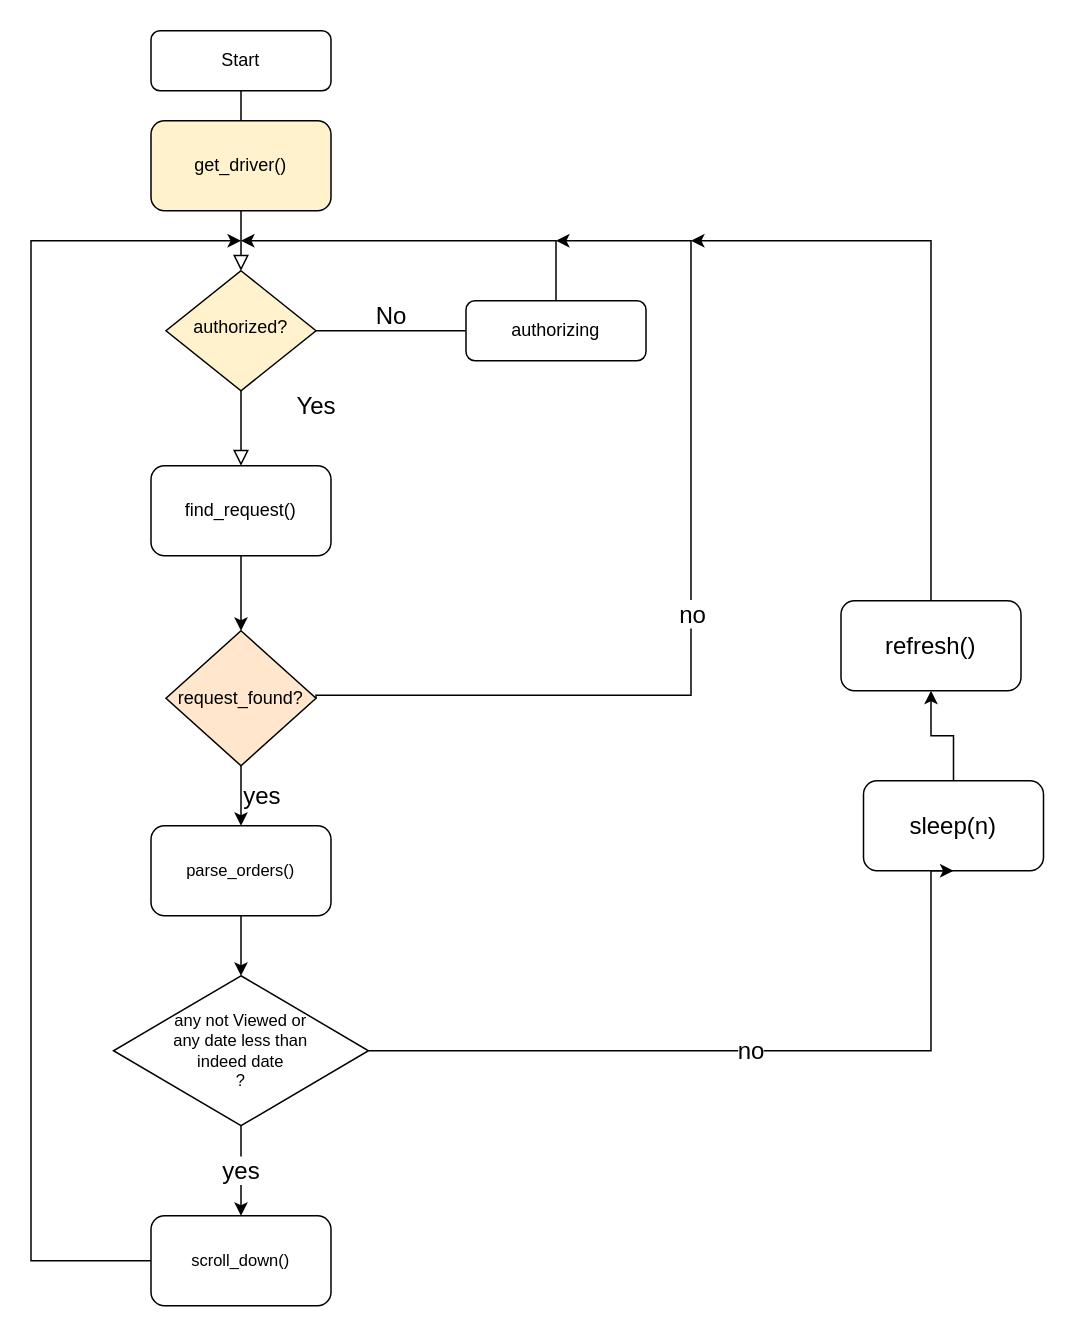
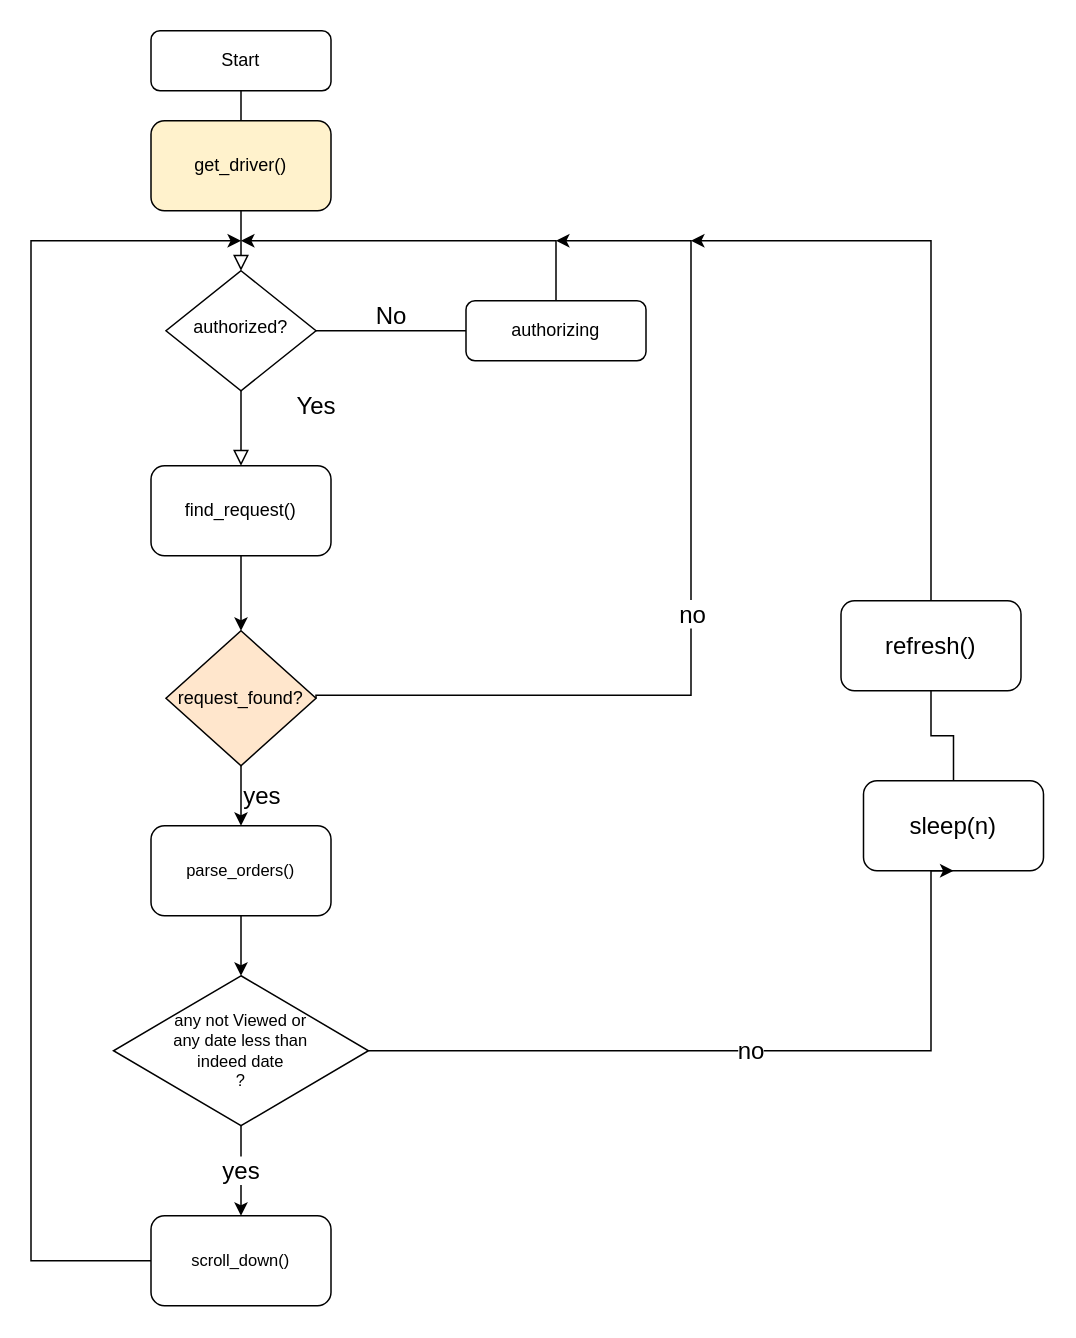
  <mxCell id="0" />
  <mxCell id="1" parent="0" />
  <mxCell id="2" value="" style="rounded=0;html=1;jettySize=auto;orthogonalLoop=1;fontSize=11;endArrow=block;endFill=0;endSize=8;strokeWidth=1;shadow=0;labelBackgroundColor=none;edgeStyle=orthogonalEdgeStyle;" parent="1" source="3" target="6" edge="1"><mxGeometry relative="1" as="geometry" /></mxCell>
  <mxCell id="3" value="Start" style="rounded=1;whiteSpace=wrap;html=1;fontSize=12;glass=0;strokeWidth=1;shadow=0;" parent="1" vertex="1"><mxGeometry x="100" y="20" width="120" height="40" as="geometry" /></mxCell>
  <mxCell id="4" value="Yes" style="rounded=0;html=1;jettySize=auto;orthogonalLoop=1;fontSize=16;endArrow=block;endFill=0;endSize=8;strokeWidth=1;shadow=0;labelBackgroundColor=none;edgeStyle=orthogonalEdgeStyle;" parent="1" source="6" edge="1"><mxGeometry x="-0.6" y="50" relative="1" as="geometry"><mxPoint as="offset" /><mxPoint x="160" y="310" as="targetPoint" /></mxGeometry></mxCell>
  <mxCell id="5" value="No" style="edgeStyle=orthogonalEdgeStyle;rounded=0;jettySize=auto;orthogonalLoop=1;fontSize=16;endArrow=none;endFill=0;endSize=8;strokeWidth=1;shadow=0;labelBackgroundColor=none;html=1;" parent="1" source="6" target="8" edge="1"><mxGeometry y="10" relative="1" as="geometry"><mxPoint as="offset" /></mxGeometry></mxCell>
- <mxCell id="6" value="authorized?&lt;br&gt;" style="rhombus;whiteSpace=wrap;html=1;shadow=0;fontFamily=Helvetica;fontSize=12;align=center;strokeWidth=1;spacing=6;spacingTop=-4;fillColor=#fff2cc;" parent="1" vertex="1"><mxGeometry x="110" y="180" width="100" height="80" as="geometry" /></mxCell>
+ <mxCell id="6" value="authorized?&lt;br&gt;" style="rhombus;whiteSpace=wrap;html=1;shadow=0;fontFamily=Helvetica;fontSize=12;align=center;strokeWidth=1;spacing=6;spacingTop=-4;" parent="1" vertex="1"><mxGeometry x="110" y="180" width="100" height="80" as="geometry" /></mxCell>
  <mxCell id="7" style="edgeStyle=orthogonalEdgeStyle;rounded=0;orthogonalLoop=1;jettySize=auto;html=1;exitX=0.5;exitY=0;exitDx=0;exitDy=0;" edge="1" parent="1" source="8"><mxGeometry relative="1" as="geometry"><mxPoint x="160" y="160" as="targetPoint" /><Array as="points"><mxPoint x="370" y="160" /></Array></mxGeometry></mxCell>
  <mxCell id="8" value="authorizing&lt;br&gt;" style="rounded=1;whiteSpace=wrap;html=1;fontSize=12;glass=0;strokeWidth=1;shadow=0;" parent="1" vertex="1"><mxGeometry x="310" y="200" width="120" height="40" as="geometry" /></mxCell>
  <mxCell id="9" value="get_driver()" style="rounded=1;whiteSpace=wrap;html=1;fillColor=#fff2cc;" vertex="1" parent="1"><mxGeometry x="100" y="80" width="120" height="60" as="geometry" /></mxCell>
  <mxCell id="10" style="edgeStyle=orthogonalEdgeStyle;rounded=0;orthogonalLoop=1;jettySize=auto;html=1;exitX=0.5;exitY=1;exitDx=0;exitDy=0;entryX=0.5;entryY=0;entryDx=0;entryDy=0;" edge="1" parent="1" source="11" target="15"><mxGeometry relative="1" as="geometry"><mxPoint x="160" y="450" as="targetPoint" /></mxGeometry></mxCell>
  <mxCell id="11" value="find_request()&lt;br&gt;" style="rounded=1;whiteSpace=wrap;html=1;" vertex="1" parent="1"><mxGeometry x="100" y="310" width="120" height="60" as="geometry" /></mxCell>
  <mxCell id="12" style="edgeStyle=orthogonalEdgeStyle;rounded=0;orthogonalLoop=1;jettySize=auto;html=1;exitX=1;exitY=0.5;exitDx=0;exitDy=0;sketch=0;shadow=0;fontSize=11;" edge="1" parent="1" source="15"><mxGeometry relative="1" as="geometry"><mxPoint x="370" y="160" as="targetPoint" /><Array as="points"><mxPoint x="210" y="463" /><mxPoint x="460" y="463" /><mxPoint x="460" y="160" /></Array></mxGeometry></mxCell>
  <mxCell id="13" value="no" style="edgeLabel;html=1;align=center;verticalAlign=middle;resizable=0;points=[];fontSize=16;" vertex="1" connectable="0" parent="12"><mxGeometry x="-0.019" relative="1" as="geometry"><mxPoint y="9" as="offset" /></mxGeometry></mxCell>
  <mxCell id="14" value="yes" style="edgeStyle=orthogonalEdgeStyle;rounded=0;sketch=0;orthogonalLoop=1;jettySize=auto;exitX=0.5;exitY=1;exitDx=0;exitDy=0;shadow=0;fontSize=16;entryX=0.5;entryY=0;entryDx=0;entryDy=0;align=left;html=1;" edge="1" parent="1" source="15" target="17"><mxGeometry relative="1" as="geometry"><mxPoint x="160" y="555" as="targetPoint" /><mxPoint as="offset" /></mxGeometry></mxCell>
  <mxCell id="15" value="request_found?&lt;br&gt;" style="rhombus;whiteSpace=wrap;html=1;fillColor=#ffe6cc;" vertex="1" parent="1"><mxGeometry x="110" y="420" width="100" height="90" as="geometry" /></mxCell>
  <mxCell id="16" style="edgeStyle=orthogonalEdgeStyle;rounded=0;sketch=0;orthogonalLoop=1;jettySize=auto;html=1;exitX=0.5;exitY=1;exitDx=0;exitDy=0;shadow=0;fontSize=11;" edge="1" parent="1" source="17"><mxGeometry relative="1" as="geometry"><mxPoint x="160" y="650" as="targetPoint" /></mxGeometry></mxCell>
  <mxCell id="17" value="parse_orders()" style="rounded=1;whiteSpace=wrap;html=1;fontSize=11;" vertex="1" parent="1"><mxGeometry x="100" y="550" width="120" height="60" as="geometry" /></mxCell>
  <mxCell id="18" value="yes" style="edgeStyle=orthogonalEdgeStyle;rounded=0;sketch=0;orthogonalLoop=1;jettySize=auto;html=1;exitX=0.5;exitY=1;exitDx=0;exitDy=0;entryX=0.5;entryY=0;entryDx=0;entryDy=0;shadow=0;fontSize=16;" edge="1" parent="1" source="20" target="22"><mxGeometry relative="1" as="geometry"><Array as="points"><mxPoint x="160" y="770" /><mxPoint x="160" y="770" /></Array></mxGeometry></mxCell>
  <mxCell id="19" value="no&lt;br&gt;" style="edgeStyle=orthogonalEdgeStyle;rounded=0;sketch=0;orthogonalLoop=1;jettySize=auto;html=1;exitX=1;exitY=0.5;exitDx=0;exitDy=0;shadow=0;fontFamily=Helvetica;fontSize=16;fontColor=default;entryX=0.5;entryY=1;entryDx=0;entryDy=0;" edge="1" parent="1" source="20" target="24"><mxGeometry relative="1" as="geometry"><mxPoint x="360" y="580" as="targetPoint" /><Array as="points"><mxPoint x="620" y="700" /></Array></mxGeometry></mxCell>
  <mxCell id="20" value="any not Viewed or&lt;br&gt;any date less than &lt;br&gt;indeed date&lt;br&gt;?" style="rhombus;whiteSpace=wrap;html=1;fontSize=11;" vertex="1" parent="1"><mxGeometry x="75" y="650" width="170" height="100" as="geometry" /></mxCell>
  <mxCell id="21" style="edgeStyle=orthogonalEdgeStyle;rounded=0;sketch=0;orthogonalLoop=1;jettySize=auto;html=1;exitX=0;exitY=0.5;exitDx=0;exitDy=0;shadow=0;fontFamily=Helvetica;fontSize=16;fontColor=default;" edge="1" parent="1" source="22"><mxGeometry relative="1" as="geometry"><mxPoint x="160" y="160" as="targetPoint" /><Array as="points"><mxPoint x="20" y="840" /><mxPoint x="20" y="160" /><mxPoint x="130" y="160" /></Array></mxGeometry></mxCell>
  <mxCell id="22" value="scroll_down()" style="rounded=1;whiteSpace=wrap;html=1;fontSize=11;" vertex="1" parent="1"><mxGeometry x="100" y="810" width="120" height="60" as="geometry" /></mxCell>
- <mxCell id="23" style="edgeStyle=orthogonalEdgeStyle;rounded=0;sketch=0;orthogonalLoop=1;jettySize=auto;html=1;exitX=0.5;exitY=0;exitDx=0;exitDy=0;entryX=0.5;entryY=1;entryDx=0;entryDy=0;shadow=0;fontFamily=Helvetica;fontSize=16;fontColor=default;" edge="1" parent="1" source="24" target="26"><mxGeometry relative="1" as="geometry" /></mxCell>
+ <mxCell id="23" style="edgeStyle=orthogonalEdgeStyle;rounded=0;sketch=0;orthogonalLoop=1;jettySize=auto;html=1;exitX=0.5;exitY=0;exitDx=0;exitDy=0;entryX=0.5;entryY=1;entryDx=0;entryDy=0;shadow=0;fontFamily=Helvetica;fontSize=16;fontColor=default;endArrow=none;" edge="1" parent="1" source="24" target="26"><mxGeometry relative="1" as="geometry" /></mxCell>
  <mxCell id="24" value="sleep(n)" style="rounded=1;whiteSpace=wrap;html=1;labelBackgroundColor=default;fontFamily=Helvetica;fontSize=16;fontColor=default;fillColor=none;gradientColor=none;" vertex="1" parent="1"><mxGeometry x="575" y="520" width="120" height="60" as="geometry" /></mxCell>
  <mxCell id="25" style="edgeStyle=orthogonalEdgeStyle;rounded=0;sketch=0;orthogonalLoop=1;jettySize=auto;html=1;exitX=0.5;exitY=0;exitDx=0;exitDy=0;shadow=0;fontFamily=Helvetica;fontSize=16;fontColor=default;" edge="1" parent="1" source="26"><mxGeometry relative="1" as="geometry"><mxPoint x="460" y="160" as="targetPoint" /><Array as="points"><mxPoint x="620" y="160" /></Array></mxGeometry></mxCell>
  <mxCell id="26" value="refresh()" style="rounded=1;whiteSpace=wrap;html=1;labelBackgroundColor=default;fontFamily=Helvetica;fontSize=16;fontColor=default;fillColor=none;gradientColor=none;" vertex="1" parent="1"><mxGeometry x="560" y="400" width="120" height="60" as="geometry" /></mxCell>
